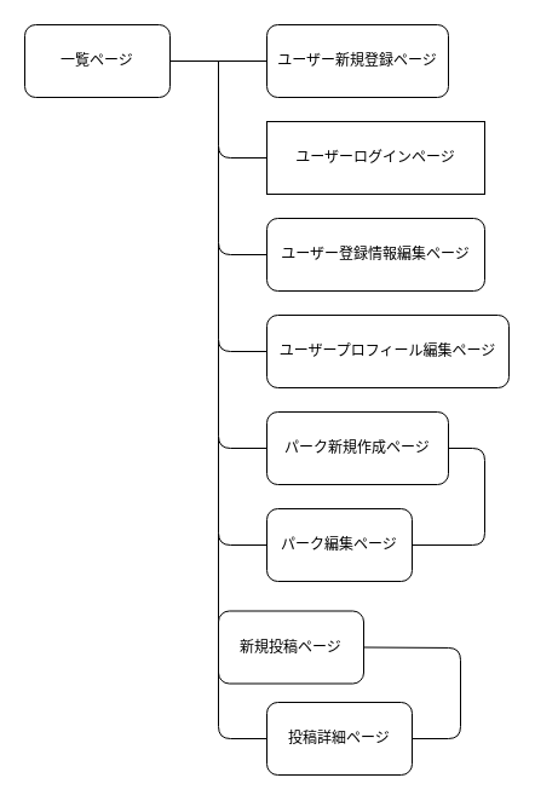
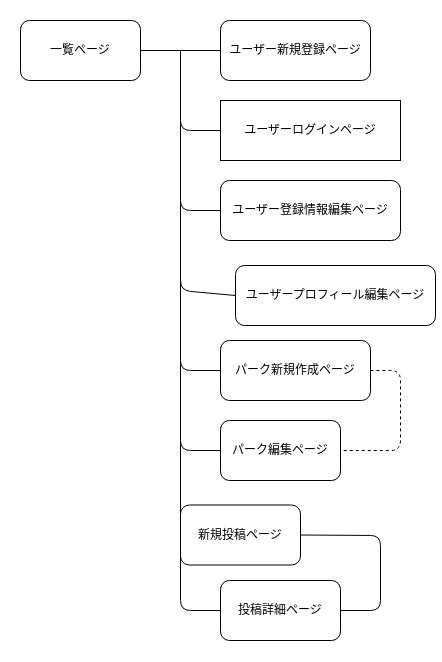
  <mxCell id="0" />
  <mxCell id="1" parent="0" />
  <mxCell id="2" style="edgeStyle=none;html=1;exitX=1;exitY=0.5;exitDx=0;exitDy=0;entryX=0;entryY=0.5;entryDx=0;entryDy=0;endArrow=none;endFill=0;" edge="1" parent="1" source="4" target="5"><mxGeometry relative="1" as="geometry" /></mxCell>
  <mxCell id="3" style="edgeStyle=none;html=1;entryX=0;entryY=0.5;entryDx=0;entryDy=0;endArrow=none;endFill=0;rounded=1;horizontal=1;" edge="1" parent="1" target="6"><mxGeometry relative="1" as="geometry"><mxPoint x="180" y="50" as="sourcePoint" /><Array as="points"><mxPoint x="180" y="130" /></Array></mxGeometry></mxCell>
  <mxCell id="4" value="一覧ページ" style="rounded=1;whiteSpace=wrap;html=1;" vertex="1" parent="1"><mxGeometry x="20" y="20" width="120" height="60" as="geometry" /></mxCell>
  <mxCell id="5" value="ユーザー新規登録ページ" style="rounded=1;whiteSpace=wrap;html=1;" vertex="1" parent="1"><mxGeometry x="220" y="20" width="150" height="60" as="geometry" /></mxCell>
  <mxCell id="6" value="ユーザーログインページ" style="whiteSpace=wrap;html=1;rounded=0;" vertex="1" parent="1"><mxGeometry x="220" y="100" width="180" height="60" as="geometry" /></mxCell>
  <mxCell id="7" style="edgeStyle=none;rounded=1;html=1;exitX=0;exitY=0.5;exitDx=0;exitDy=0;endArrow=none;endFill=0;" edge="1" parent="1" source="8"><mxGeometry relative="1" as="geometry"><mxPoint x="180" y="120" as="targetPoint" /><Array as="points"><mxPoint x="180" y="210" /></Array></mxGeometry></mxCell>
  <mxCell id="8" value="ユーザー登録情報編集ページ" style="rounded=1;whiteSpace=wrap;html=1;" vertex="1" parent="1"><mxGeometry x="220" y="180" width="180" height="60" as="geometry" /></mxCell>
  <mxCell id="9" style="edgeStyle=none;rounded=1;html=1;exitX=0;exitY=0.5;exitDx=0;exitDy=0;endArrow=none;endFill=0;" edge="1" parent="1" source="10"><mxGeometry relative="1" as="geometry"><mxPoint x="180" y="200" as="targetPoint" /><Array as="points"><mxPoint x="180" y="290" /></Array></mxGeometry></mxCell>
- <mxCell id="10" value="ユーザープロフィール編集ページ" style="rounded=1;whiteSpace=wrap;html=1;" vertex="1" parent="1"><mxGeometry x="220" y="260" width="200" height="60" as="geometry" /></mxCell>
+ <mxCell id="10" value="ユーザープロフィール編集ページ" style="rounded=1;whiteSpace=wrap;html=1;" vertex="1" parent="1"><mxGeometry x="235" y="265" width="200" height="60" as="geometry" /></mxCell>
  <mxCell id="11" style="edgeStyle=none;rounded=1;html=1;exitX=0;exitY=0.5;exitDx=0;exitDy=0;endArrow=none;endFill=0;" edge="1" parent="1" source="13"><mxGeometry relative="1" as="geometry"><mxPoint x="180" y="280" as="targetPoint" /><Array as="points"><mxPoint x="180" y="370" /></Array></mxGeometry></mxCell>
- <mxCell id="12" style="edgeStyle=none;rounded=1;html=1;exitX=1;exitY=0.5;exitDx=0;exitDy=0;entryX=1;entryY=0.5;entryDx=0;entryDy=0;endArrow=none;endFill=0;" edge="1" parent="1" source="13" target="15"><mxGeometry relative="1" as="geometry"><Array as="points"><mxPoint x="400" y="370" /><mxPoint x="400" y="450" /></Array></mxGeometry></mxCell>
+ <mxCell id="12" style="edgeStyle=none;rounded=1;html=1;exitX=1;exitY=0.5;exitDx=0;exitDy=0;entryX=1;entryY=0.5;entryDx=0;entryDy=0;endArrow=none;endFill=0;dashed=1;" edge="1" parent="1" source="13" target="15"><mxGeometry relative="1" as="geometry"><Array as="points"><mxPoint x="400" y="370" /><mxPoint x="400" y="450" /></Array></mxGeometry></mxCell>
  <mxCell id="13" value="パーク新規作成ページ" style="rounded=1;whiteSpace=wrap;html=1;" vertex="1" parent="1"><mxGeometry x="220" y="340" width="150" height="60" as="geometry" /></mxCell>
  <mxCell id="14" style="edgeStyle=none;rounded=1;html=1;exitX=0;exitY=0.5;exitDx=0;exitDy=0;endArrow=none;endFill=0;" edge="1" parent="1" source="15"><mxGeometry relative="1" as="geometry"><mxPoint x="180" y="360" as="targetPoint" /><Array as="points"><mxPoint x="180" y="450" /></Array></mxGeometry></mxCell>
  <mxCell id="15" value="パーク編集ページ" style="rounded=1;whiteSpace=wrap;html=1;" vertex="1" parent="1"><mxGeometry x="220" y="420" width="120" height="60" as="geometry" /></mxCell>
  <mxCell id="16" style="edgeStyle=none;rounded=1;html=1;exitX=0;exitY=0.5;exitDx=0;exitDy=0;endArrow=none;endFill=0;" edge="1" parent="1" source="18"><mxGeometry relative="1" as="geometry"><mxPoint x="180" y="440" as="targetPoint" /><Array as="points"><mxPoint x="180" y="535" /></Array></mxGeometry></mxCell>
  <mxCell id="17" style="edgeStyle=none;rounded=1;html=1;exitX=1;exitY=0.5;exitDx=0;exitDy=0;entryX=1;entryY=0.5;entryDx=0;entryDy=0;endArrow=none;endFill=0;" edge="1" parent="1" source="18" target="20"><mxGeometry relative="1" as="geometry"><Array as="points"><mxPoint x="380" y="535" /><mxPoint x="380" y="610" /></Array></mxGeometry></mxCell>
  <mxCell id="18" value="新規投稿ページ" style="rounded=1;whiteSpace=wrap;html=1;" vertex="1" parent="1"><mxGeometry x="180" y="504.5" width="120" height="60" as="geometry" /></mxCell>
  <mxCell id="19" style="edgeStyle=none;rounded=1;html=1;exitX=0;exitY=0.5;exitDx=0;exitDy=0;endArrow=none;endFill=0;" edge="1" parent="1" source="20"><mxGeometry relative="1" as="geometry"><mxPoint x="180" y="530" as="targetPoint" /><Array as="points"><mxPoint x="180" y="610" /></Array></mxGeometry></mxCell>
  <mxCell id="20" value="投稿詳細ページ" style="rounded=1;whiteSpace=wrap;html=1;" vertex="1" parent="1"><mxGeometry x="220" y="580" width="120" height="60" as="geometry" /></mxCell>
